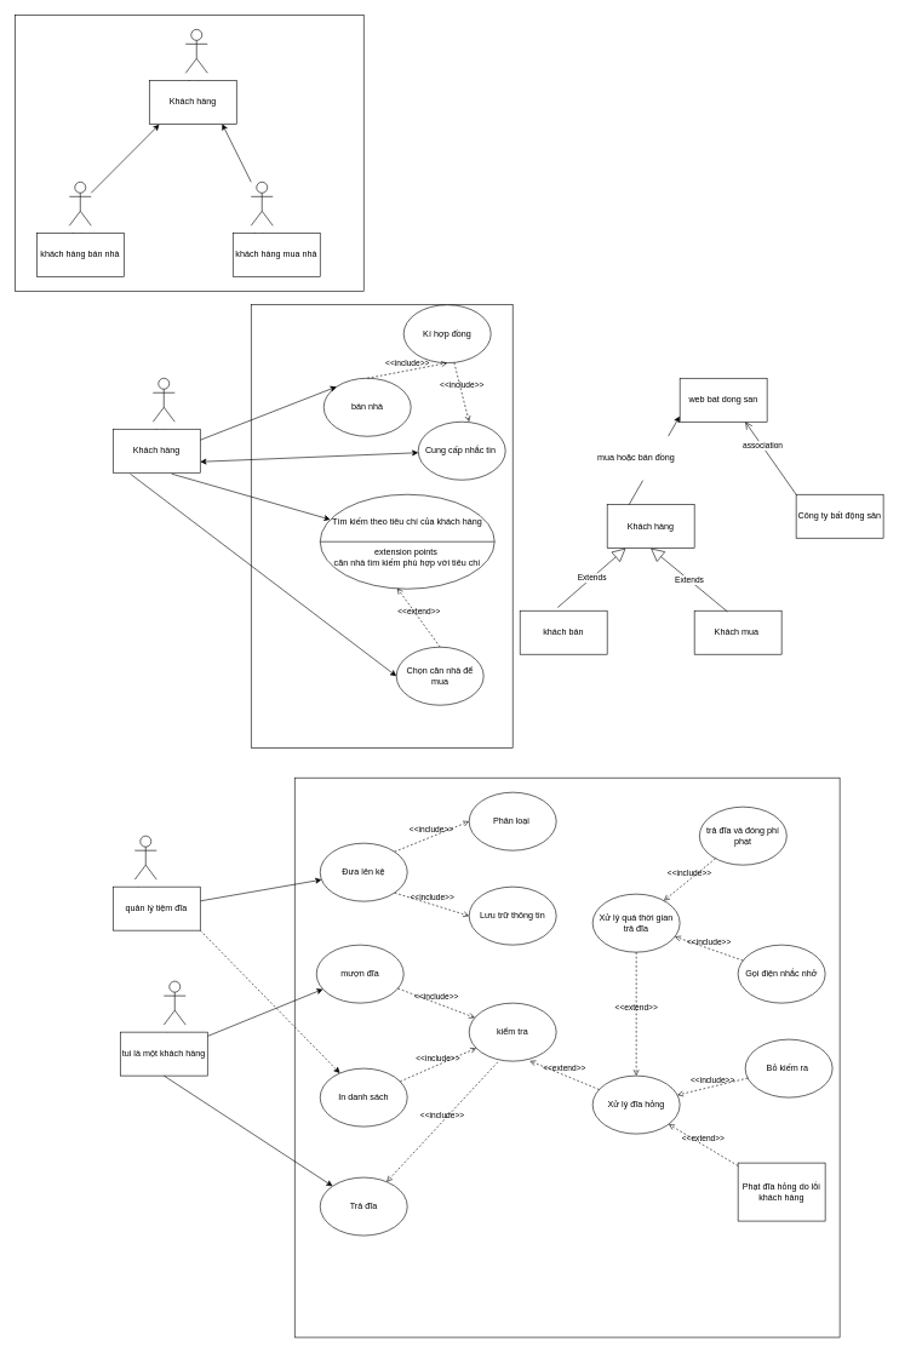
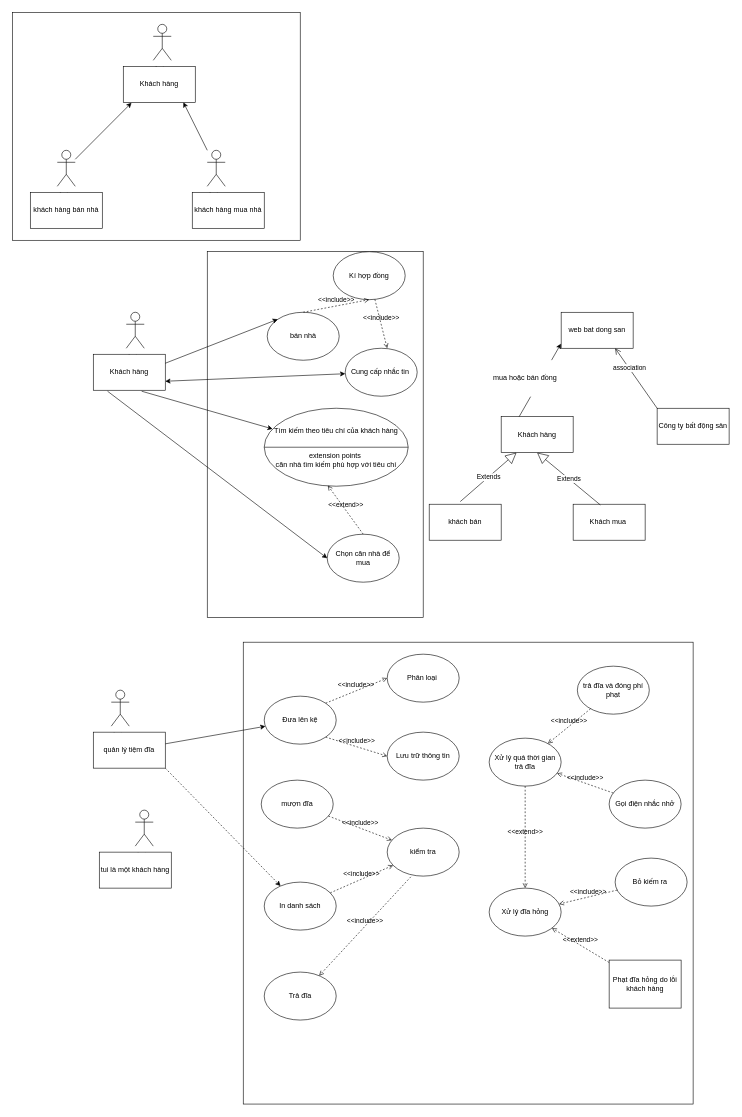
  <mxCell id="0" />
  <mxCell id="1" parent="0" />
  <mxCell id="2" value="Actor" style="shape=umlActor;verticalLabelPosition=bottom;verticalAlign=top;html=1;outlineConnect=0;" parent="1" vertex="1"><mxGeometry x="210" y="520" width="30" height="60" as="geometry" /></mxCell>
  <mxCell id="3" value="Khách hàng" style="rounded=0;whiteSpace=wrap;html=1;" parent="1" vertex="1"><mxGeometry x="155" y="590" width="120" height="60" as="geometry" /></mxCell>
  <mxCell id="4" value="" style="rounded=0;whiteSpace=wrap;html=1;" parent="1" vertex="1"><mxGeometry x="345" y="419" width="360" height="610" as="geometry" /></mxCell>
  <mxCell id="5" value="bán nhà" style="ellipse;whiteSpace=wrap;html=1;" parent="1" vertex="1"><mxGeometry x="445" y="520" width="120" height="80" as="geometry" /></mxCell>
  <mxCell id="6" value="Kí hợp đồng" style="ellipse;whiteSpace=wrap;html=1;" parent="1" vertex="1"><mxGeometry x="555" y="419" width="120" height="80" as="geometry" /></mxCell>
  <mxCell id="7" value="&amp;lt;&amp;lt;include&amp;gt;&amp;gt;" style="html=1;verticalAlign=bottom;labelBackgroundColor=none;endArrow=open;endFill=0;dashed=1;rounded=0;entryX=0.5;entryY=1;entryDx=0;entryDy=0;exitX=0.5;exitY=0;exitDx=0;exitDy=0;" parent="1" source="5" target="6" edge="1"><mxGeometry width="160" relative="1" as="geometry"><mxPoint x="465" y="740" as="sourcePoint" /><mxPoint x="625" y="740" as="targetPoint" /></mxGeometry></mxCell>
  <mxCell id="8" value="Cung cấp nhắc tin&amp;nbsp;" style="ellipse;whiteSpace=wrap;html=1;" parent="1" vertex="1"><mxGeometry x="575" y="580" width="120" height="80" as="geometry" /></mxCell>
  <mxCell id="9" value="&amp;lt;&amp;lt;include&amp;gt;&amp;gt;" style="html=1;verticalAlign=bottom;labelBackgroundColor=none;endArrow=open;endFill=0;dashed=1;rounded=0;entryX=0.583;entryY=0;entryDx=0;entryDy=0;entryPerimeter=0;" parent="1" source="6" target="8" edge="1"><mxGeometry width="160" relative="1" as="geometry"><mxPoint x="465" y="700" as="sourcePoint" /><mxPoint x="625" y="700" as="targetPoint" /></mxGeometry></mxCell>
  <mxCell id="10" value="" style="endArrow=classic;html=1;rounded=0;exitX=0.672;exitY=1.027;exitDx=0;exitDy=0;exitPerimeter=0;" parent="1" source="3" target="22" edge="1"><mxGeometry width="50" height="50" relative="1" as="geometry"><mxPoint x="525" y="900" as="sourcePoint" /><mxPoint x="490.704" y="783.02" as="targetPoint" /></mxGeometry></mxCell>
  <mxCell id="11" value="Chọn căn nhà để mua" style="ellipse;whiteSpace=wrap;html=1;" parent="1" vertex="1"><mxGeometry x="545" y="890" width="120" height="80" as="geometry" /></mxCell>
  <mxCell id="12" value="" style="rounded=0;whiteSpace=wrap;html=1;" parent="1" vertex="1"><mxGeometry x="20" y="20" width="480" height="380" as="geometry" /></mxCell>
  <mxCell id="13" value="Actor" style="shape=umlActor;verticalLabelPosition=bottom;verticalAlign=top;html=1;outlineConnect=0;shadow=0;" parent="1" vertex="1"><mxGeometry x="255" y="40" width="30" height="60" as="geometry" /></mxCell>
  <mxCell id="14" value="Actor" style="shape=umlActor;verticalLabelPosition=bottom;verticalAlign=top;html=1;outlineConnect=0;" parent="1" vertex="1"><mxGeometry x="95" y="250" width="30" height="60" as="geometry" /></mxCell>
  <mxCell id="15" value="khách hàng bán nhà" style="rounded=0;whiteSpace=wrap;html=1;" parent="1" vertex="1"><mxGeometry x="50" y="320" width="120" height="60" as="geometry" /></mxCell>
  <mxCell id="16" value="Actor" style="shape=umlActor;verticalLabelPosition=bottom;verticalAlign=top;html=1;outlineConnect=0;" parent="1" vertex="1"><mxGeometry x="345" y="250" width="30" height="60" as="geometry" /></mxCell>
  <mxCell id="17" style="edgeStyle=none;rounded=0;orthogonalLoop=1;jettySize=auto;html=1;entryX=0.835;entryY=1;entryDx=0;entryDy=0;entryPerimeter=0;" parent="1" source="16" target="18" edge="1"><mxGeometry relative="1" as="geometry" /></mxCell>
  <mxCell id="18" value="Khách hàng" style="rounded=0;whiteSpace=wrap;html=1;" parent="1" vertex="1"><mxGeometry x="205" y="110" width="120" height="60" as="geometry" /></mxCell>
  <mxCell id="19" style="rounded=0;orthogonalLoop=1;jettySize=auto;html=1;entryX=0.115;entryY=1.013;entryDx=0;entryDy=0;entryPerimeter=0;" parent="1" source="14" target="18" edge="1"><mxGeometry relative="1" as="geometry" /></mxCell>
  <mxCell id="20" value="khách hàng mua nhà" style="rounded=0;whiteSpace=wrap;html=1;" parent="1" vertex="1"><mxGeometry x="320" y="320" width="120" height="60" as="geometry" /></mxCell>
  <mxCell id="21" value="" style="endArrow=classic;html=1;rounded=0;exitX=1;exitY=0.25;exitDx=0;exitDy=0;entryX=0;entryY=0;entryDx=0;entryDy=0;" parent="1" source="3" target="5" edge="1"><mxGeometry width="50" height="50" relative="1" as="geometry"><mxPoint x="475" y="790" as="sourcePoint" /><mxPoint x="525" y="740" as="targetPoint" /></mxGeometry></mxCell>
  <mxCell id="22" value="Tìm kiếm theo tiêu chí của khách hàng&lt;br&gt;&lt;br&gt;&lt;br&gt;extension points&amp;nbsp;&lt;br&gt;căn nhà tìm kiếm phù hợp với tiêu chí" style="shape=lineEllipse;perimeter=ellipsePerimeter;whiteSpace=wrap;html=1;backgroundOutline=1;shadow=0;" parent="1" vertex="1"><mxGeometry x="440" y="680" width="240" height="130" as="geometry" /></mxCell>
  <mxCell id="23" value="" style="endArrow=classic;startArrow=classic;html=1;rounded=0;exitX=1;exitY=0.75;exitDx=0;exitDy=0;" parent="1" source="3" target="8" edge="1"><mxGeometry width="50" height="50" relative="1" as="geometry"><mxPoint x="475" y="570" as="sourcePoint" /><mxPoint x="525" y="520" as="targetPoint" /></mxGeometry></mxCell>
  <mxCell id="24" value="&amp;lt;&amp;lt;extend&amp;gt;&amp;gt;" style="html=1;verticalAlign=bottom;labelBackgroundColor=none;endArrow=open;endFill=0;dashed=1;rounded=0;exitX=0.5;exitY=0;exitDx=0;exitDy=0;entryX=0.442;entryY=0.991;entryDx=0;entryDy=0;entryPerimeter=0;" parent="1" source="11" target="22" edge="1"><mxGeometry width="160" relative="1" as="geometry"><mxPoint x="485" y="840" as="sourcePoint" /><mxPoint x="645" y="840" as="targetPoint" /></mxGeometry></mxCell>
  <mxCell id="25" value="" style="endArrow=classic;html=1;rounded=0;exitX=0.198;exitY=1.027;exitDx=0;exitDy=0;exitPerimeter=0;entryX=0;entryY=0.5;entryDx=0;entryDy=0;" parent="1" source="3" target="11" edge="1"><mxGeometry width="50" height="50" relative="1" as="geometry"><mxPoint x="645" y="760" as="sourcePoint" /><mxPoint x="695" y="710" as="targetPoint" /></mxGeometry></mxCell>
  <mxCell id="26" value="" style="rounded=0;whiteSpace=wrap;html=1;" parent="1" vertex="1"><mxGeometry x="405" y="1070" width="750" height="770" as="geometry" /></mxCell>
  <mxCell id="27" value="Đưa lên kệ" style="ellipse;whiteSpace=wrap;html=1;" parent="1" vertex="1"><mxGeometry x="440" y="1160" width="120" height="80" as="geometry" /></mxCell>
  <mxCell id="28" value="&amp;lt;&amp;lt;include&amp;gt;&amp;gt;" style="html=1;verticalAlign=bottom;labelBackgroundColor=none;endArrow=open;endFill=0;dashed=1;rounded=0;exitX=1;exitY=0;exitDx=0;exitDy=0;entryX=0;entryY=0.5;entryDx=0;entryDy=0;" parent="1" source="27" target="29" edge="1"><mxGeometry width="160" relative="1" as="geometry"><mxPoint x="585" y="1300" as="sourcePoint" /><mxPoint x="745" y="1300" as="targetPoint" /></mxGeometry></mxCell>
  <mxCell id="29" value="Phân loại&amp;nbsp;" style="ellipse;whiteSpace=wrap;html=1;" parent="1" vertex="1"><mxGeometry x="645" y="1090" width="120" height="80" as="geometry" /></mxCell>
  <mxCell id="30" value="Lưu trữ thông tin" style="ellipse;whiteSpace=wrap;html=1;" parent="1" vertex="1"><mxGeometry x="645" y="1220" width="120" height="80" as="geometry" /></mxCell>
  <mxCell id="31" value="&amp;lt;&amp;lt;include&amp;gt;&amp;gt;" style="html=1;verticalAlign=bottom;labelBackgroundColor=none;endArrow=open;endFill=0;dashed=1;rounded=0;exitX=1;exitY=1;exitDx=0;exitDy=0;entryX=0;entryY=0.5;entryDx=0;entryDy=0;" parent="1" source="27" target="30" edge="1"><mxGeometry width="160" relative="1" as="geometry"><mxPoint x="585" y="1300" as="sourcePoint" /><mxPoint x="665" y="1270" as="targetPoint" /></mxGeometry></mxCell>
  <mxCell id="32" value="Actor" style="shape=umlActor;verticalLabelPosition=bottom;verticalAlign=top;html=1;outlineConnect=0;" parent="1" vertex="1"><mxGeometry x="185" y="1150" width="30" height="60" as="geometry" /></mxCell>
  <mxCell id="33" style="edgeStyle=none;rounded=0;orthogonalLoop=1;jettySize=auto;html=1;" parent="1" source="34" target="27" edge="1"><mxGeometry relative="1" as="geometry" /></mxCell>
  <mxCell id="34" value="quản lý tiệm đĩa" style="rounded=0;whiteSpace=wrap;html=1;" parent="1" vertex="1"><mxGeometry x="155" y="1220" width="120" height="60" as="geometry" /></mxCell>
  <mxCell id="35" value="kiểm tra" style="ellipse;whiteSpace=wrap;html=1;" parent="1" vertex="1"><mxGeometry x="645" y="1380" width="120" height="80" as="geometry" /></mxCell>
  <mxCell id="36" style="edgeStyle=none;rounded=0;orthogonalLoop=1;jettySize=auto;html=1;entryX=0.5;entryY=1;entryDx=0;entryDy=0;" parent="1" source="34" target="34" edge="1"><mxGeometry relative="1" as="geometry" /></mxCell>
  <mxCell id="37" value="mượn đĩa" style="ellipse;whiteSpace=wrap;html=1;" parent="1" vertex="1"><mxGeometry x="435" y="1300" width="120" height="80" as="geometry" /></mxCell>
  <mxCell id="38" value="Actor" style="shape=umlActor;verticalLabelPosition=bottom;verticalAlign=top;html=1;outlineConnect=0;" parent="1" vertex="1"><mxGeometry x="225" y="1350" width="30" height="60" as="geometry" /></mxCell>
- <mxCell id="39" style="edgeStyle=none;rounded=0;orthogonalLoop=1;jettySize=auto;html=1;" parent="1" source="41" target="37" edge="1"><mxGeometry relative="1" as="geometry" /></mxCell>
  <mxCell id="40" style="edgeStyle=none;rounded=0;orthogonalLoop=1;jettySize=auto;html=1;exitX=1;exitY=1;exitDx=0;exitDy=0;dashed=1;" parent="1" source="34" target="47" edge="1"><mxGeometry relative="1" as="geometry" /></mxCell>
  <mxCell id="41" value="tui là một khách hàng" style="rounded=0;whiteSpace=wrap;html=1;" parent="1" vertex="1"><mxGeometry x="165" y="1420" width="120" height="60" as="geometry" /></mxCell>
  <mxCell id="42" value="&amp;lt;&amp;lt;include&amp;gt;&amp;gt;" style="html=1;verticalAlign=bottom;labelBackgroundColor=none;endArrow=open;endFill=0;dashed=1;rounded=0;" parent="1" source="37" target="35" edge="1"><mxGeometry width="160" relative="1" as="geometry"><mxPoint x="585" y="1300" as="sourcePoint" /><mxPoint x="745" y="1300" as="targetPoint" /></mxGeometry></mxCell>
  <mxCell id="43" value="Xử lý quá thời gian trả đĩa" style="ellipse;whiteSpace=wrap;html=1;" parent="1" vertex="1"><mxGeometry x="815" y="1230" width="120" height="80" as="geometry" /></mxCell>
  <mxCell id="44" value="&amp;lt;&amp;lt;extend&amp;gt;&amp;gt;" style="html=1;verticalAlign=bottom;labelBackgroundColor=none;endArrow=open;endFill=0;dashed=1;rounded=0;" parent="1" source="43" target="54" edge="1"><mxGeometry width="160" relative="1" as="geometry"><mxPoint x="585" y="1290" as="sourcePoint" /><mxPoint x="745" y="1290" as="targetPoint" /></mxGeometry></mxCell>
  <mxCell id="45" value="trả đĩa và đóng phí phạt" style="ellipse;whiteSpace=wrap;html=1;" parent="1" vertex="1"><mxGeometry x="962" y="1110" width="120" height="80" as="geometry" /></mxCell>
  <mxCell id="46" value="&amp;lt;&amp;lt;include&amp;gt;&amp;gt;" style="html=1;verticalAlign=bottom;labelBackgroundColor=none;endArrow=open;endFill=0;dashed=1;rounded=0;" parent="1" source="45" target="43" edge="1"><mxGeometry width="160" relative="1" as="geometry"><mxPoint x="585" y="1280" as="sourcePoint" /><mxPoint x="745" y="1280" as="targetPoint" /></mxGeometry></mxCell>
  <mxCell id="47" value="In danh sách" style="ellipse;whiteSpace=wrap;html=1;" parent="1" vertex="1"><mxGeometry x="440" y="1470" width="120" height="80" as="geometry" /></mxCell>
  <mxCell id="48" value="&amp;lt;&amp;lt;include&amp;gt;&amp;gt;" style="html=1;verticalAlign=bottom;labelBackgroundColor=none;endArrow=open;endFill=0;dashed=1;rounded=0;" parent="1" source="47" target="35" edge="1"><mxGeometry width="160" relative="1" as="geometry"><mxPoint x="585" y="1420" as="sourcePoint" /><mxPoint x="745" y="1420" as="targetPoint" /></mxGeometry></mxCell>
  <mxCell id="49" value="Gọi điện nhắc nhở" style="ellipse;whiteSpace=wrap;html=1;" parent="1" vertex="1"><mxGeometry x="1015" y="1300" width="120" height="80" as="geometry" /></mxCell>
  <mxCell id="50" value="&amp;lt;&amp;lt;include&amp;gt;&amp;gt;" style="html=1;verticalAlign=bottom;labelBackgroundColor=none;endArrow=open;endFill=0;dashed=1;rounded=0;" parent="1" source="49" target="43" edge="1"><mxGeometry width="160" relative="1" as="geometry"><mxPoint x="994.053" y="1190.984" as="sourcePoint" /><mxPoint x="922.952" y="1249.019" as="targetPoint" /></mxGeometry></mxCell>
  <mxCell id="51" value="Trả đĩa" style="ellipse;whiteSpace=wrap;html=1;" parent="1" vertex="1"><mxGeometry x="440" y="1620" width="120" height="80" as="geometry" /></mxCell>
- <mxCell id="52" value="" style="endArrow=classic;html=1;rounded=0;exitX=0.5;exitY=1;exitDx=0;exitDy=0;" parent="1" source="41" target="51" edge="1"><mxGeometry width="50" height="50" relative="1" as="geometry"><mxPoint x="645" y="1450" as="sourcePoint" /><mxPoint x="695" y="1400" as="targetPoint" /></mxGeometry></mxCell>
  <mxCell id="53" value="&amp;lt;&amp;lt;include&amp;gt;&amp;gt;" style="html=1;verticalAlign=bottom;labelBackgroundColor=none;endArrow=open;endFill=0;dashed=1;rounded=0;exitX=0.328;exitY=1.015;exitDx=0;exitDy=0;exitPerimeter=0;" parent="1" source="35" target="51" edge="1"><mxGeometry width="160" relative="1" as="geometry"><mxPoint x="585" y="1420" as="sourcePoint" /><mxPoint x="745" y="1420" as="targetPoint" /></mxGeometry></mxCell>
  <mxCell id="54" value="Xử lý đĩa hỏng" style="ellipse;whiteSpace=wrap;html=1;" parent="1" vertex="1"><mxGeometry x="815" y="1480" width="120" height="80" as="geometry" /></mxCell>
- <mxCell id="55" value="&amp;lt;&amp;lt;extend&amp;gt;&amp;gt;" style="html=1;verticalAlign=bottom;labelBackgroundColor=none;endArrow=open;endFill=0;dashed=1;rounded=0;entryX=0.695;entryY=0.995;entryDx=0;entryDy=0;entryPerimeter=0;" parent="1" source="54" target="35" edge="1"><mxGeometry width="160" relative="1" as="geometry"><mxPoint x="585" y="1420" as="sourcePoint" /><mxPoint x="745" y="1420" as="targetPoint" /></mxGeometry></mxCell>
  <mxCell id="56" value="Phạt đĩa hỏng do lỗi khách hàng" style="whiteSpace=wrap;html=1;rounded=0;" parent="1" vertex="1"><mxGeometry x="1015" y="1600" width="120" height="80" as="geometry" /></mxCell>
  <mxCell id="57" value="&amp;lt;&amp;lt;extend&amp;gt;&amp;gt;" style="html=1;verticalAlign=bottom;labelBackgroundColor=none;endArrow=open;endFill=0;dashed=1;rounded=0;" parent="1" source="56" target="54" edge="1"><mxGeometry width="160" relative="1" as="geometry"><mxPoint x="585" y="1420" as="sourcePoint" /><mxPoint x="745" y="1420" as="targetPoint" /></mxGeometry></mxCell>
  <mxCell id="58" value="Bỏ kiếm ra&amp;nbsp;" style="ellipse;whiteSpace=wrap;html=1;" parent="1" vertex="1"><mxGeometry x="1025" y="1430" width="120" height="80" as="geometry" /></mxCell>
  <mxCell id="59" value="&amp;lt;&amp;lt;include&amp;gt;&amp;gt;" style="html=1;verticalAlign=bottom;labelBackgroundColor=none;endArrow=open;endFill=0;dashed=1;rounded=0;" parent="1" source="58" target="54" edge="1"><mxGeometry width="160" relative="1" as="geometry"><mxPoint x="585" y="1420" as="sourcePoint" /><mxPoint x="975" y="1450" as="targetPoint" /></mxGeometry></mxCell>
  <mxCell id="60" value="Khách hàng" style="rounded=0;whiteSpace=wrap;html=1;" vertex="1" parent="1"><mxGeometry x="835" y="694" width="120" height="60" as="geometry" /></mxCell>
  <mxCell id="61" value="web bat dong san" style="rounded=0;whiteSpace=wrap;html=1;" vertex="1" parent="1"><mxGeometry x="935" y="520" width="120" height="60" as="geometry" /></mxCell>
  <mxCell id="62" value="Công ty bất động sản" style="rounded=0;whiteSpace=wrap;html=1;" vertex="1" parent="1"><mxGeometry x="1095" y="680" width="120" height="60" as="geometry" /></mxCell>
  <mxCell id="63" value="Khách mua&amp;nbsp;" style="rounded=0;whiteSpace=wrap;html=1;" vertex="1" parent="1"><mxGeometry x="955" y="840" width="120" height="60" as="geometry" /></mxCell>
  <mxCell id="64" value="khách bán" style="rounded=0;whiteSpace=wrap;html=1;" vertex="1" parent="1"><mxGeometry x="715" y="840" width="120" height="60" as="geometry" /></mxCell>
  <mxCell id="65" value="Extends" style="endArrow=block;endSize=16;endFill=0;html=1;rounded=0;exitX=0.378;exitY=0.02;exitDx=0;exitDy=0;exitPerimeter=0;entryX=0.5;entryY=1;entryDx=0;entryDy=0;" edge="1" parent="1" source="63" target="60"><mxGeometry width="160" relative="1" as="geometry"><mxPoint x="755" y="790" as="sourcePoint" /><mxPoint x="795" y="730" as="targetPoint" /></mxGeometry></mxCell>
  <mxCell id="66" value="Extends" style="endArrow=block;endSize=16;endFill=0;html=1;rounded=0;exitX=0.432;exitY=-0.073;exitDx=0;exitDy=0;exitPerimeter=0;" edge="1" parent="1" source="64" target="60"><mxGeometry width="160" relative="1" as="geometry"><mxPoint x="765" y="800" as="sourcePoint" /><mxPoint x="805" y="740" as="targetPoint" /></mxGeometry></mxCell>
  <mxCell id="67" value="" style="endArrow=classic;html=1;rounded=0;exitX=0.25;exitY=0;exitDx=0;exitDy=0;entryX=-0.002;entryY=0.873;entryDx=0;entryDy=0;entryPerimeter=0;" edge="1" parent="1" source="60" target="61"><mxGeometry width="50" height="50" relative="1" as="geometry"><mxPoint x="685" y="760" as="sourcePoint" /><mxPoint x="735" y="710" as="targetPoint" /></mxGeometry></mxCell>
  <mxCell id="68" value="mua hoặc bán đồng" style="rounded=0;whiteSpace=wrap;html=1;strokeColor=#FFFFFF;" vertex="1" parent="1"><mxGeometry x="815" y="600" width="120" height="60" as="geometry" /></mxCell>
  <mxCell id="69" value="" style="endArrow=open;startArrow=none;endFill=0;startFill=0;endSize=8;html=1;verticalAlign=bottom;labelBackgroundColor=none;strokeWidth=1;rounded=0;exitX=0;exitY=0;exitDx=0;exitDy=0;entryX=0.75;entryY=1;entryDx=0;entryDy=0;" edge="1" parent="1" source="62" target="61"><mxGeometry width="160" relative="1" as="geometry"><mxPoint x="635" y="730" as="sourcePoint" /><mxPoint x="795" y="730" as="targetPoint" /></mxGeometry></mxCell>
  <mxCell id="70" value="association&lt;br&gt;" style="edgeLabel;html=1;align=center;verticalAlign=middle;resizable=0;points=[];" vertex="1" connectable="0" parent="69"><mxGeometry x="0.335" relative="1" as="geometry"><mxPoint y="-1" as="offset" /></mxGeometry></mxCell>
